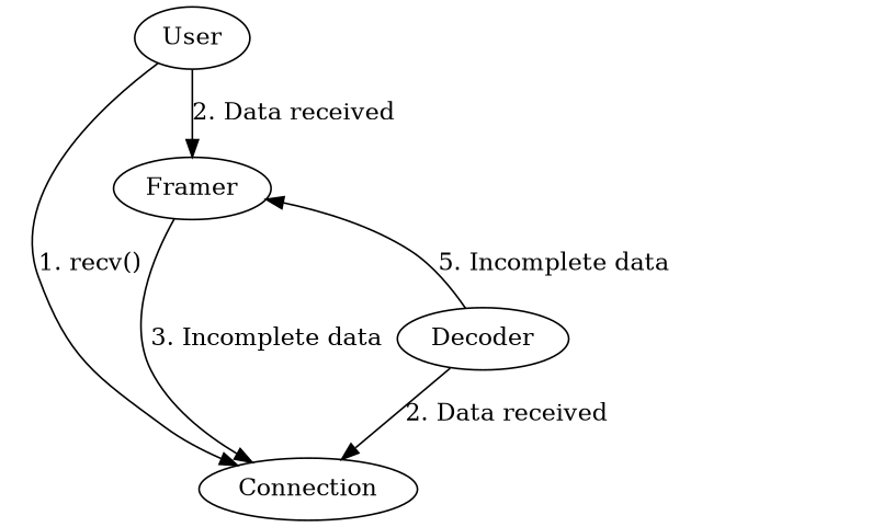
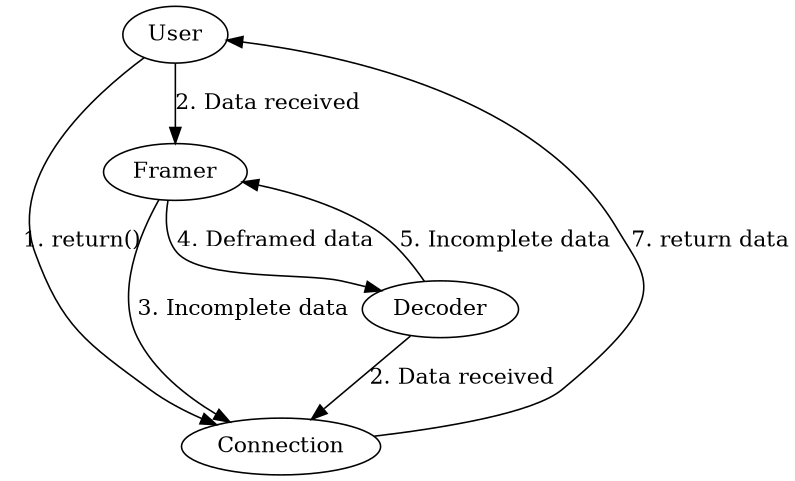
  digraph {
    n1 [label=User]
    n2 [label=Connection]
    n3 [label=Framer]
    n4 [label=Decoder]
-   n1 -> n2 [label="1. recv()"]
+   n1 -> n2 [label="1. return()"]
    n1 -> n3 [label="2. Data received"]
+   n2 -> n1 [label="7. return data"]
    n3 -> n2 [label="3. Incomplete data"]
+   n3 -> n4 [label="4. Deframed data"]
    n4 -> n2 [label="2. Data received"]
    n4 -> n3 [label="5. Incomplete data"]
  }
